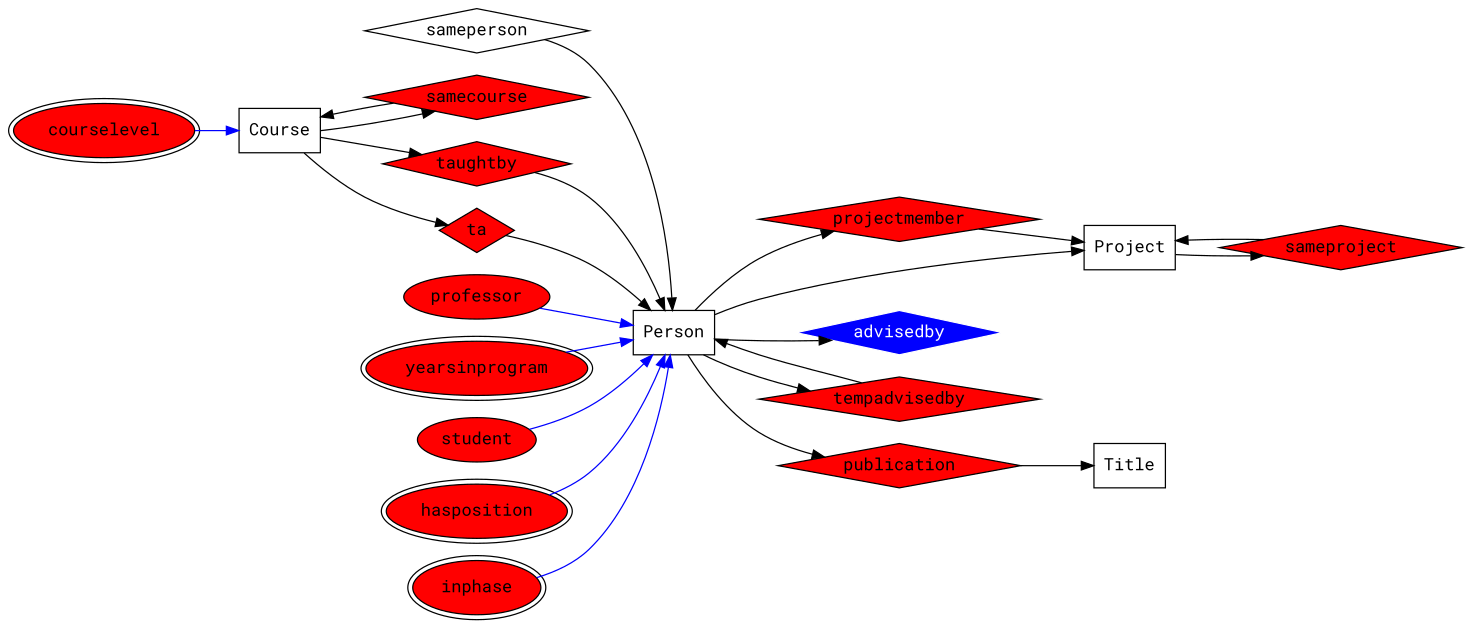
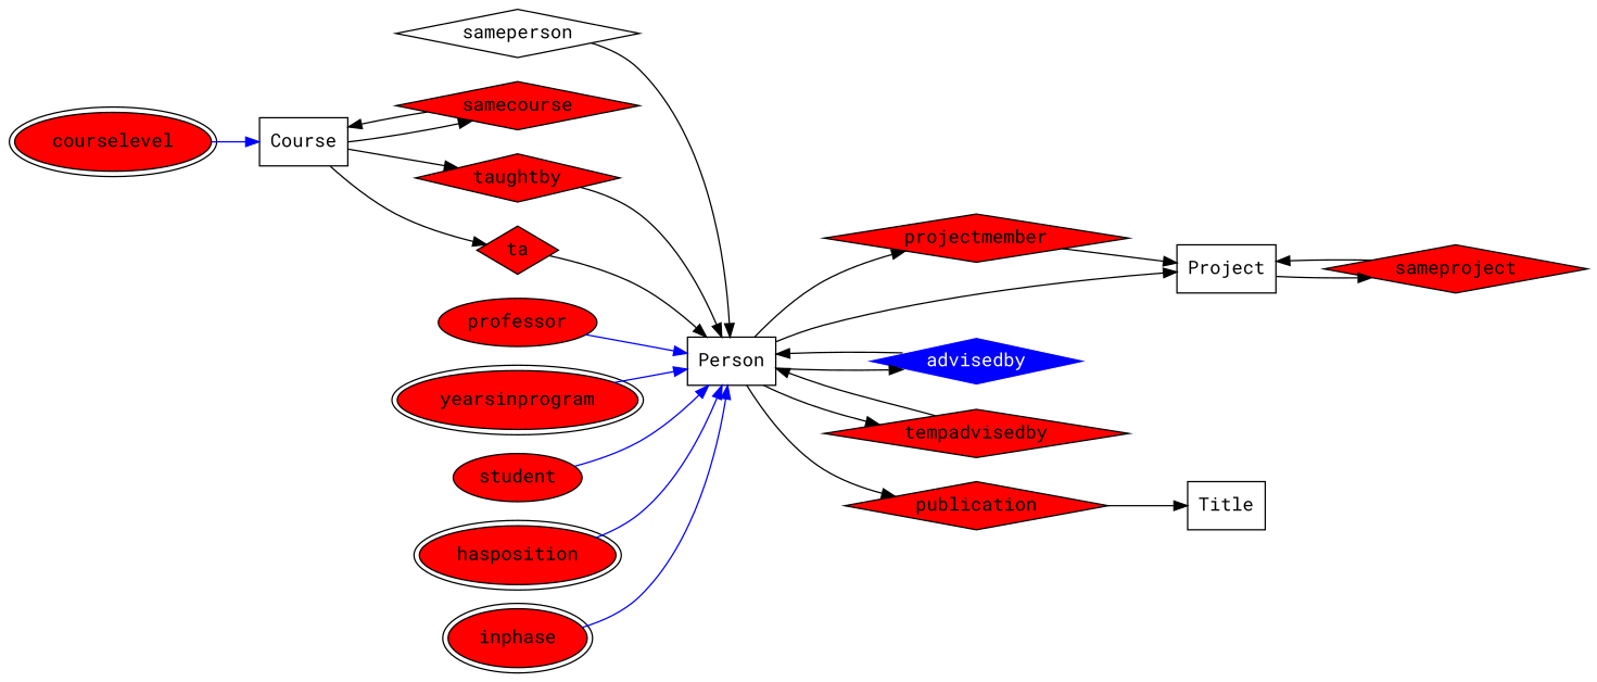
  digraph {
    fontname="Roboto Mono"
    penwidth=0.1
    rankdir=LR
    node [fontname="Roboto Mono" shape=polygon fillcolor=red style=filled]
    edge [fontname="Roboto Mono"]
    sameperson [orientation=45.0 fillcolor="" style=""]
    Person [shape=box fillcolor="" style=""]
    projectmember [orientation=45.0]
    Project [shape=box fillcolor="" style=""]
    advisedby [color=white fillcolor=blue fontcolor=white orientation=45.0]
    tempadvisedby [orientation=45.0]
    publication [orientation=45.0]
    samecourse [orientation=45.0]
    Course [shape=box fillcolor="" style=""]
    taughtby [orientation=45.0]
    ta [orientation=45.0]
    professor [shape=ellipse]
    sameproject [orientation=45.0]
    yearsinprogram [peripheries=2 shape=ellipse]
    student [shape=ellipse]
    Title [shape=box fillcolor="" style=""]
    hasposition [peripheries=2 shape=ellipse]
    courselevel [peripheries=2 shape=ellipse]
    inphase [peripheries=2 shape=ellipse]
    sameperson -> Person
    Person -> projectmember
    Person -> Project
    Person -> advisedby
    Person -> tempadvisedby
    Person -> publication
    projectmember -> Project
    Project -> sameproject
+   advisedby -> Person
    tempadvisedby -> Person
    publication -> Title
    samecourse -> Course
    Course -> samecourse
    Course -> taughtby
    Course -> ta
    taughtby -> Person
    ta -> Person
    professor -> Person [color=blue]
    sameproject -> Project
    yearsinprogram -> Person [color=blue]
    student -> Person [color=blue]
    hasposition -> Person [color=blue]
    courselevel -> Course [color=blue]
    inphase -> Person [color=blue]
  }
